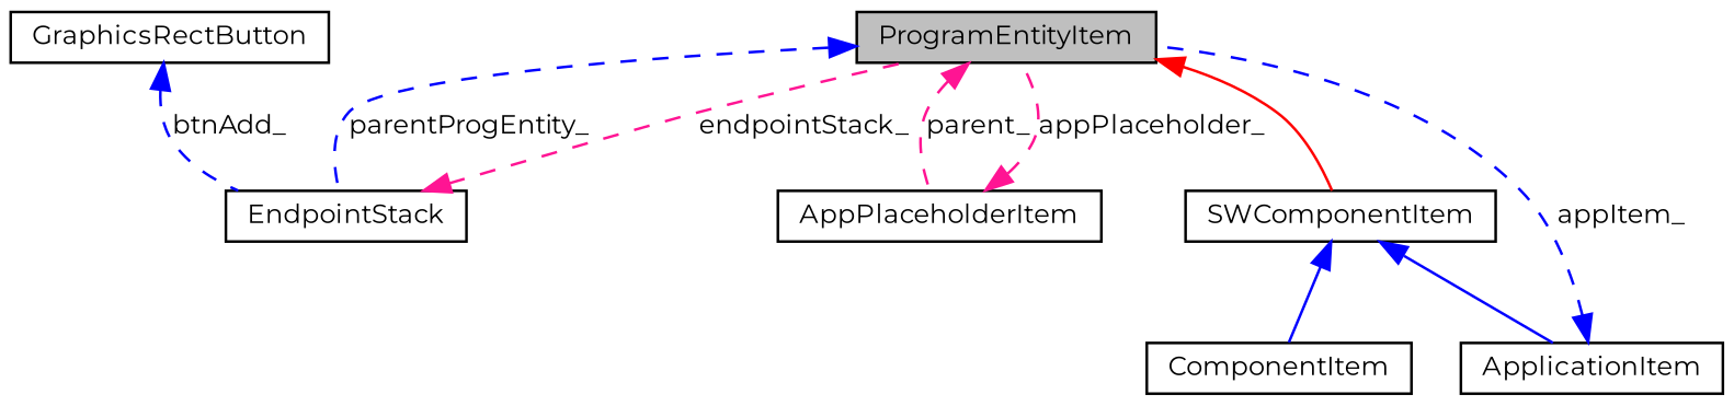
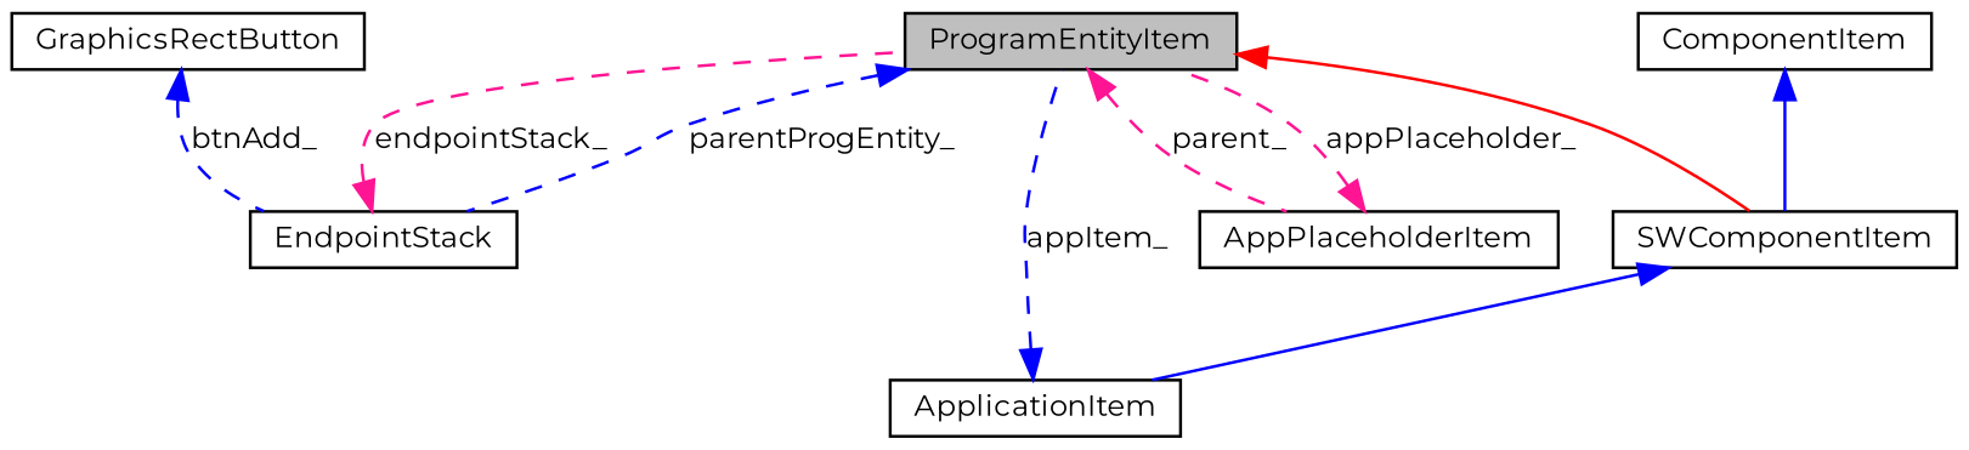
  digraph {
    fontname=Montserrat
    node [color=black fontname=Montserrat fontsize=10 shape=record]
    edge [color=blue dir=back fontname=Montserrat fontsize=10 labelfontname=FreeSans labelfontsize=10 style=dashed]
    n1 [fillcolor=grey75 fontcolor=black height=0.2 label=ProgramEntityItem style=filled width=0.4]
    n2 [height=0.2 label=AppPlaceholderItem width=0.4]
    n3 [height=0.2 label=EndpointStack width=0.4]
    n4 [height=0.2 label=SWComponentItem width=0.4]
    n5 [height=0.2 label=ApplicationItem width=0.4]
    n6 [height=0.2 label=ComponentItem width=0.4]
    n7 [height=0.2 label=GraphicsRectButton width=0.4]
    n1 -> n2 [color=deeppink label=parent_]
    n1 -> n3 [label=parentProgEntity_]
    n1 -> n4 [color=red style=solid]
    n2 -> n1 [color=deeppink label=appPlaceholder_]
    n3 -> n1 [color=deeppink label=endpointStack_]
    n4 -> n5 [style=solid]
    n5 -> n1 [label=appItem_]
-   n4 -> n6 [style=solid]
+   n6 -> n4 [style=solid]
    n7 -> n3 [label=btnAdd_]
  }
